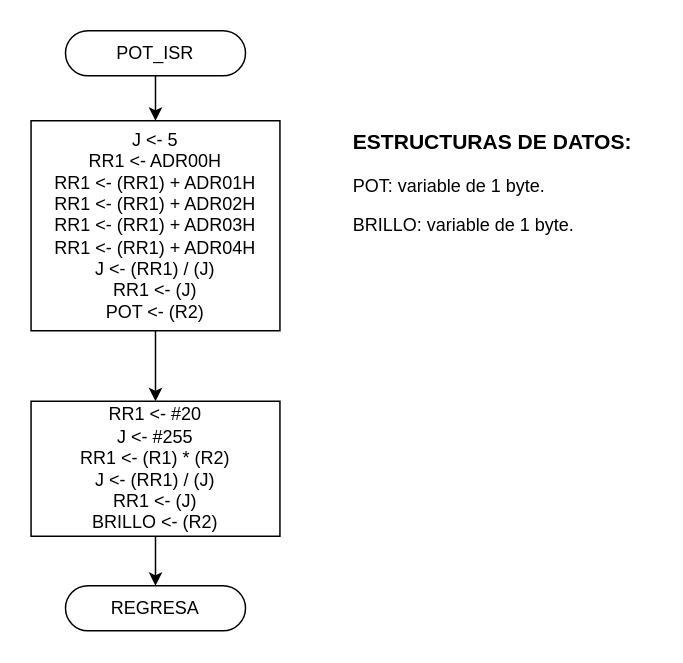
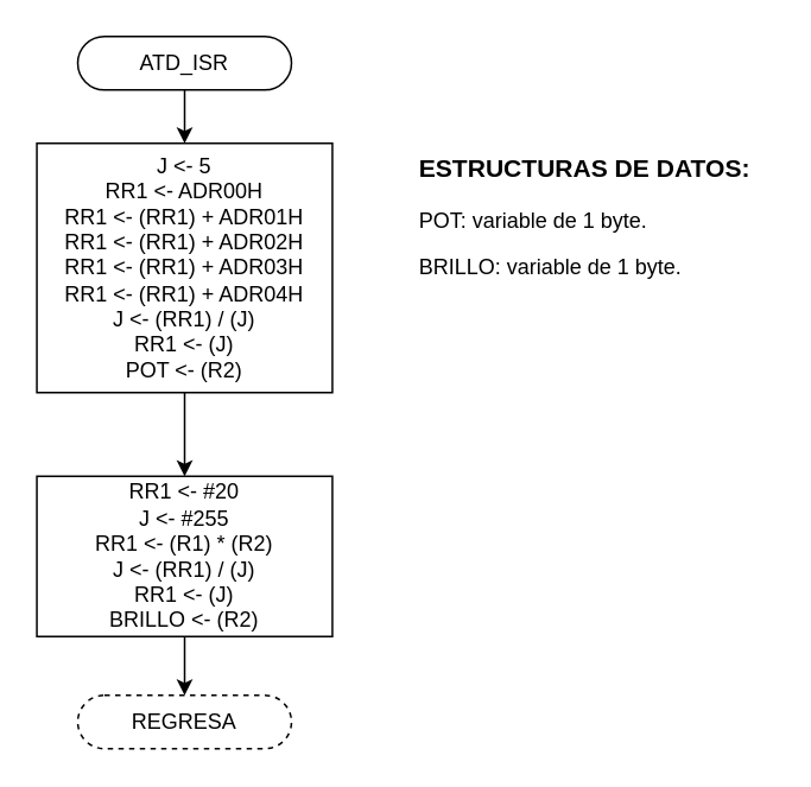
  <mxCell id="0" />
  <mxCell id="1" parent="0" />
  <mxCell id="2" style="edgeStyle=orthogonalEdgeStyle;rounded=0;orthogonalLoop=1;jettySize=auto;html=1;exitX=0.5;exitY=1;exitDx=0;exitDy=0;" parent="1" source="3" target="7" edge="1"><mxGeometry relative="1" as="geometry" /></mxCell>
  <mxCell id="3" value="&lt;span&gt;RR1 &amp;lt;- #20&lt;br&gt;J &amp;lt;- #255&lt;br&gt;RR1 &amp;lt;- (R1) * (R2)&lt;br&gt;&lt;/span&gt;J &amp;lt;- (RR1) / (J)&lt;br&gt;RR1 &amp;lt;- (J)&lt;br&gt;BRILLO &amp;lt;- (R2)" style="rounded=0;whiteSpace=wrap;html=1;" parent="1" vertex="1"><mxGeometry x="20.04" y="267" width="165.92" height="90" as="geometry" /></mxCell>
  <mxCell id="4" value="&lt;h3 style=&quot;text-align: center&quot;&gt;ESTRUCTURAS DE DATOS:&lt;/h3&gt;&lt;p&gt;POT: variable de 1 byte.&lt;/p&gt;&lt;p&gt;BRILLO: variable de 1 byte.&lt;/p&gt;&lt;p&gt;&lt;/p&gt;" style="text;html=1;strokeColor=none;fillColor=none;align=left;verticalAlign=middle;whiteSpace=wrap;rounded=0;" parent="1" vertex="1"><mxGeometry x="233" y="60" width="200" height="120" as="geometry" /></mxCell>
  <mxCell id="5" style="edgeStyle=orthogonalEdgeStyle;rounded=0;orthogonalLoop=1;jettySize=auto;html=1;exitX=0.5;exitY=1;exitDx=0;exitDy=0;entryX=0.5;entryY=0;entryDx=0;entryDy=0;" parent="1" source="6" target="3" edge="1"><mxGeometry relative="1" as="geometry" /></mxCell>
  <mxCell id="6" value="&lt;span&gt;J &amp;lt;- 5&lt;br&gt;RR1 &amp;lt;- ADR00H&lt;br&gt;&lt;/span&gt;RR1 &amp;lt;- (RR1) + ADR01H&lt;br&gt;RR1 &amp;lt;- (RR1) + ADR02H&lt;br&gt;RR1 &amp;lt;- (RR1) + ADR03H&lt;br&gt;RR1 &amp;lt;- (RR1) + ADR04H&lt;br&gt;J &amp;lt;- (RR1) / (J)&lt;br&gt;RR1 &amp;lt;- (J)&lt;br&gt;POT &amp;lt;- (R2)" style="rounded=0;whiteSpace=wrap;html=1;" parent="1" vertex="1"><mxGeometry x="20.04" y="80" width="165.92" height="140" as="geometry" /></mxCell>
- <mxCell id="7" value="REGRESA" style="rounded=1;whiteSpace=wrap;html=1;fontSize=12;glass=0;strokeWidth=1;shadow=0;arcSize=50;" parent="1" vertex="1"><mxGeometry x="43" y="390" width="120" height="30" as="geometry" /></mxCell>
+ <mxCell id="7" value="REGRESA" style="rounded=1;whiteSpace=wrap;html=1;fontSize=12;glass=0;strokeWidth=1;shadow=0;arcSize=50;dashed=1;" parent="1" vertex="1"><mxGeometry x="43" y="390" width="120" height="30" as="geometry" /></mxCell>
  <mxCell id="8" style="edgeStyle=orthogonalEdgeStyle;rounded=0;orthogonalLoop=1;jettySize=auto;html=1;exitX=0.5;exitY=1;exitDx=0;exitDy=0;entryX=0.5;entryY=0;entryDx=0;entryDy=0;" parent="1" source="9" target="6" edge="1"><mxGeometry relative="1" as="geometry" /></mxCell>
- <mxCell id="9" value="POT_ISR" style="rounded=1;whiteSpace=wrap;html=1;fontSize=12;glass=0;strokeWidth=1;shadow=0;arcSize=50;" parent="1" vertex="1"><mxGeometry x="43" y="20" width="120" height="30" as="geometry" /></mxCell>
+ <mxCell id="9" value="ATD_ISR" style="rounded=1;whiteSpace=wrap;html=1;fontSize=12;glass=0;strokeWidth=1;shadow=0;arcSize=50;" parent="1" vertex="1"><mxGeometry x="43" y="20" width="120" height="30" as="geometry" /></mxCell>
